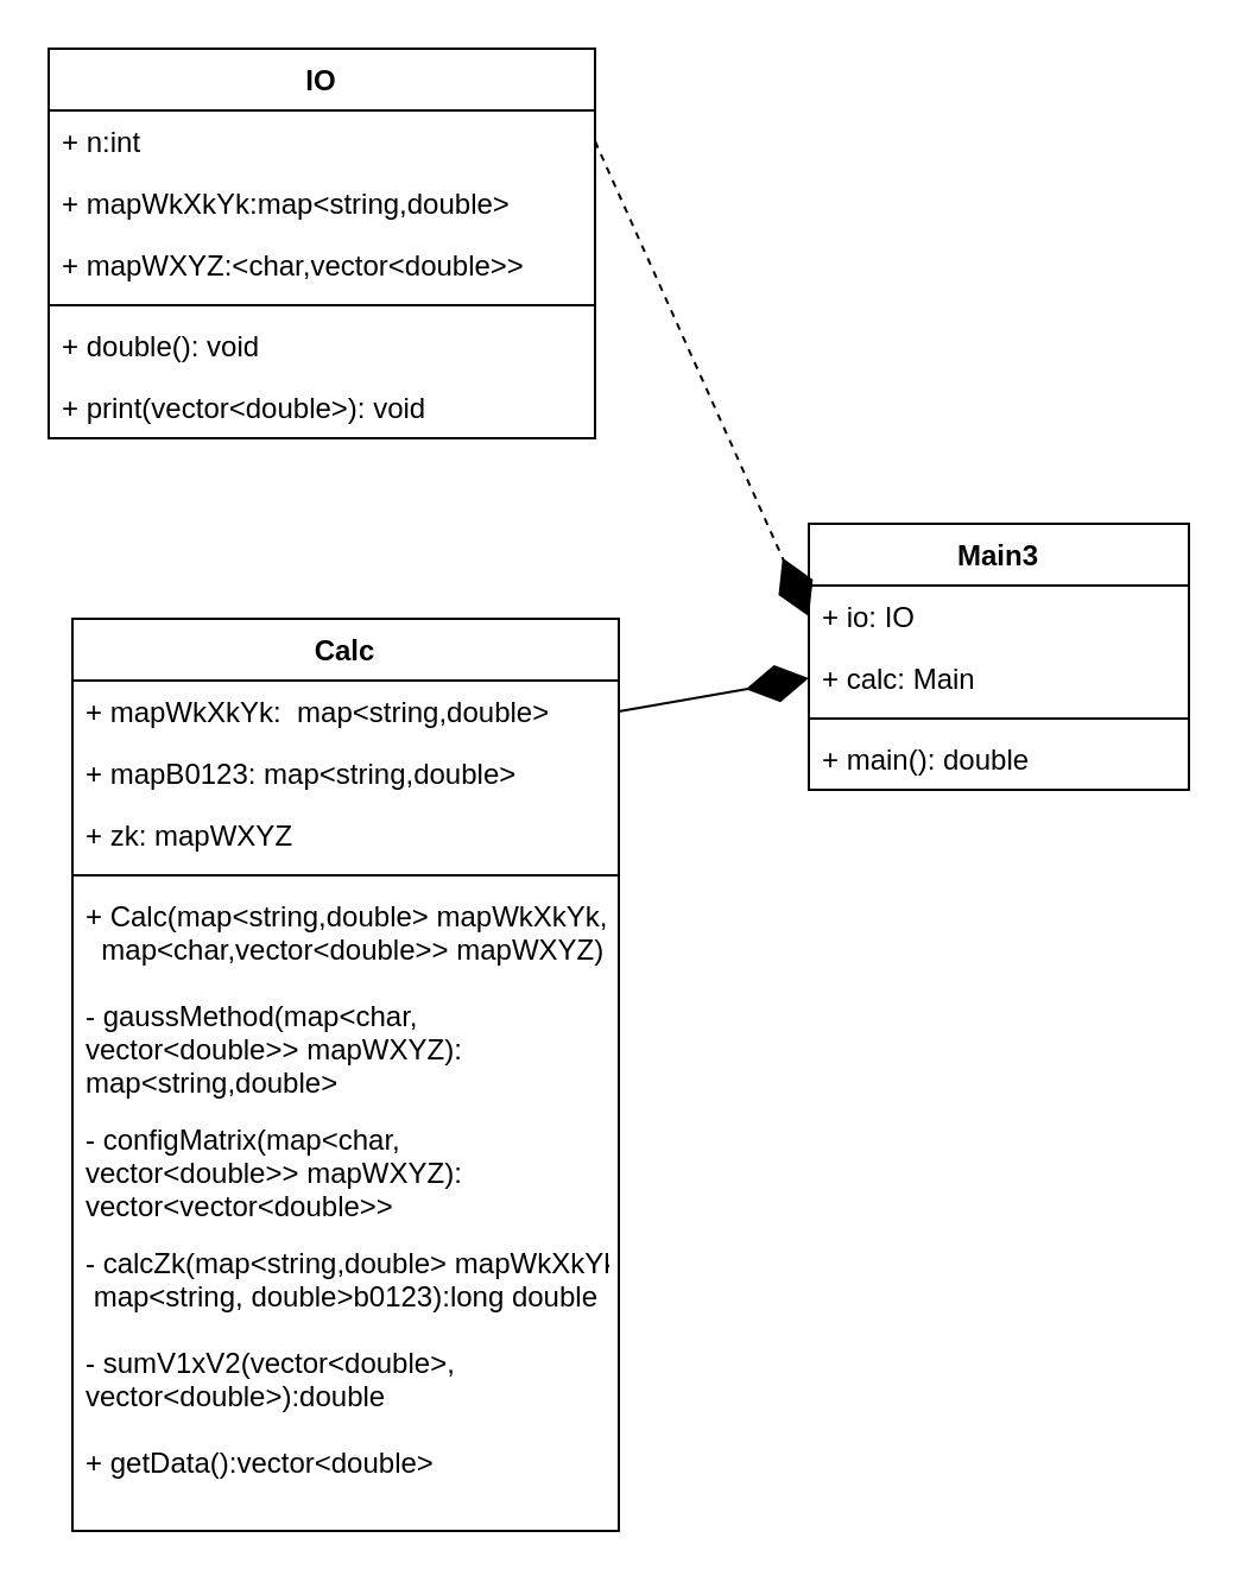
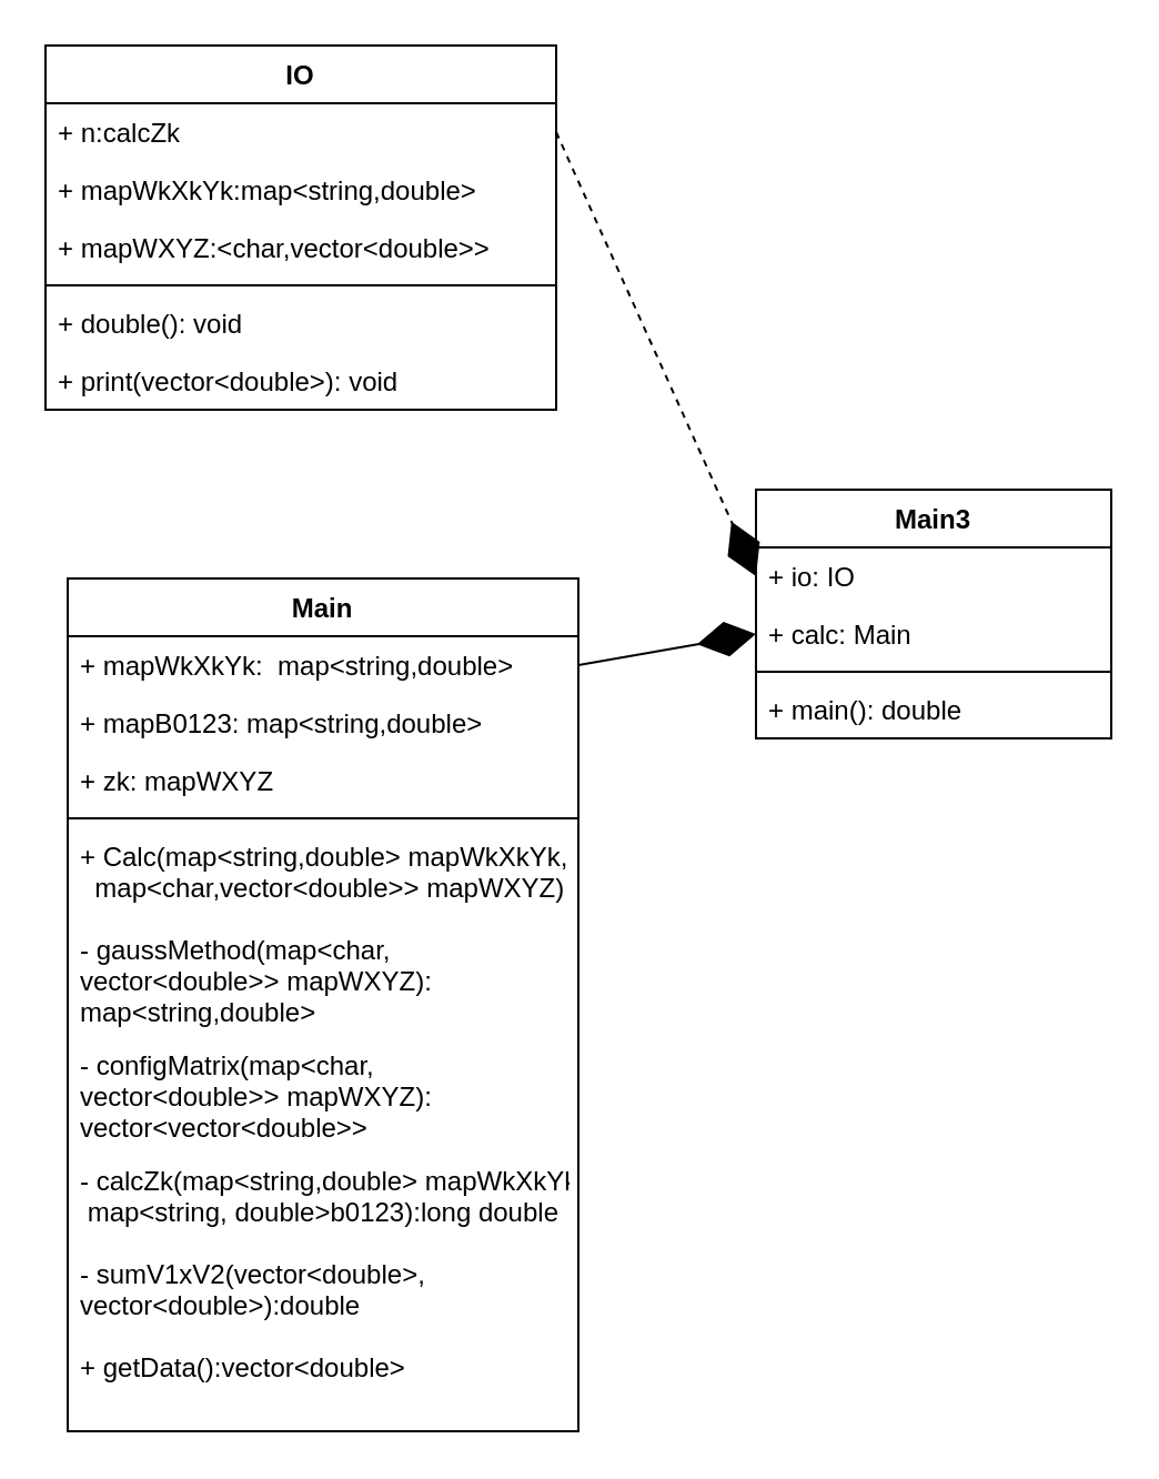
  <mxCell id="0" />
  <mxCell id="1" parent="0" />
  <mxCell id="2" value="Main3" style="swimlane;fontStyle=1;align=center;verticalAlign=top;childLayout=stackLayout;horizontal=1;startSize=26;horizontalStack=0;resizeParent=1;resizeParentMax=0;resizeLast=0;collapsible=1;marginBottom=0;" parent="1" vertex="1"><mxGeometry x="340" y="220" width="160" height="112" as="geometry" /></mxCell>
  <mxCell id="3" value="+ io: IO" style="text;strokeColor=none;fillColor=none;align=left;verticalAlign=top;spacingLeft=4;spacingRight=4;overflow=hidden;rotatable=0;points=[[0,0.5],[1,0.5]];portConstraint=eastwest;" parent="2" vertex="1"><mxGeometry y="26" width="160" height="26" as="geometry" /></mxCell>
  <mxCell id="4" value="+ calc: Main" style="text;strokeColor=none;fillColor=none;align=left;verticalAlign=top;spacingLeft=4;spacingRight=4;overflow=hidden;rotatable=0;points=[[0,0.5],[1,0.5]];portConstraint=eastwest;" parent="2" vertex="1"><mxGeometry y="52" width="160" height="26" as="geometry" /></mxCell>
  <mxCell id="5" value="" style="line;strokeWidth=1;fillColor=none;align=left;verticalAlign=middle;spacingTop=-1;spacingLeft=3;spacingRight=3;rotatable=0;labelPosition=right;points=[];portConstraint=eastwest;" parent="2" vertex="1"><mxGeometry y="78" width="160" height="8" as="geometry" /></mxCell>
  <mxCell id="6" value="+ main(): double" style="text;strokeColor=none;fillColor=none;align=left;verticalAlign=top;spacingLeft=4;spacingRight=4;overflow=hidden;rotatable=0;points=[[0,0.5],[1,0.5]];portConstraint=eastwest;" parent="2" vertex="1"><mxGeometry y="86" width="160" height="26" as="geometry" /></mxCell>
- <mxCell id="7" value="Calc" style="swimlane;fontStyle=1;align=center;verticalAlign=top;childLayout=stackLayout;horizontal=1;startSize=26;horizontalStack=0;resizeParent=1;resizeParentMax=0;resizeLast=0;collapsible=1;marginBottom=0;" parent="1" vertex="1"><mxGeometry x="30" y="260" width="230" height="384" as="geometry" /></mxCell>
+ <mxCell id="7" value="Main" style="swimlane;fontStyle=1;align=center;verticalAlign=top;childLayout=stackLayout;horizontal=1;startSize=26;horizontalStack=0;resizeParent=1;resizeParentMax=0;resizeLast=0;collapsible=1;marginBottom=0;" parent="1" vertex="1"><mxGeometry x="30" y="260" width="230" height="384" as="geometry" /></mxCell>
  <mxCell id="8" value="+ mapWkXkYk:  map&lt;string,double&gt;" style="text;strokeColor=none;fillColor=none;align=left;verticalAlign=top;spacingLeft=4;spacingRight=4;overflow=hidden;rotatable=0;points=[[0,0.5],[1,0.5]];portConstraint=eastwest;" parent="7" vertex="1"><mxGeometry y="26" width="230" height="26" as="geometry" /></mxCell>
  <mxCell id="9" value="+ mapB0123: map&lt;string,double&gt;" style="text;strokeColor=none;fillColor=none;align=left;verticalAlign=top;spacingLeft=4;spacingRight=4;overflow=hidden;rotatable=0;points=[[0,0.5],[1,0.5]];portConstraint=eastwest;" parent="7" vertex="1"><mxGeometry y="52" width="230" height="26" as="geometry" /></mxCell>
  <mxCell id="10" value="+ zk: mapWXYZ" style="text;strokeColor=none;fillColor=none;align=left;verticalAlign=top;spacingLeft=4;spacingRight=4;overflow=hidden;rotatable=0;points=[[0,0.5],[1,0.5]];portConstraint=eastwest;" parent="7" vertex="1"><mxGeometry y="78" width="230" height="26" as="geometry" /></mxCell>
  <mxCell id="11" value="" style="line;strokeWidth=1;fillColor=none;align=left;verticalAlign=middle;spacingTop=-1;spacingLeft=3;spacingRight=3;rotatable=0;labelPosition=right;points=[];portConstraint=eastwest;" parent="7" vertex="1"><mxGeometry y="104" width="230" height="8" as="geometry" /></mxCell>
  <mxCell id="12" value="+ Calc(map&lt;string,double&gt; mapWkXkYk,&#10;  map&lt;char,vector&lt;double&gt;&gt; mapWXYZ)" style="text;strokeColor=none;fillColor=none;align=left;verticalAlign=top;spacingLeft=4;spacingRight=4;overflow=hidden;rotatable=0;points=[[0,0.5],[1,0.5]];portConstraint=eastwest;" parent="7" vertex="1"><mxGeometry y="112" width="230" height="42" as="geometry" /></mxCell>
  <mxCell id="13" value="- gaussMethod(map&lt;char,&#10;vector&lt;double&gt;&gt; mapWXYZ):&#10;map&lt;string,double&gt;" style="text;strokeColor=none;fillColor=none;align=left;verticalAlign=top;spacingLeft=4;spacingRight=4;overflow=hidden;rotatable=0;points=[[0,0.5],[1,0.5]];portConstraint=eastwest;" parent="7" vertex="1"><mxGeometry y="154" width="230" height="52" as="geometry" /></mxCell>
  <mxCell id="14" value="- configMatrix(map&lt;char,&#10;vector&lt;double&gt;&gt; mapWXYZ):&#10;vector&lt;vector&lt;double&gt;&gt;" style="text;strokeColor=none;fillColor=none;align=left;verticalAlign=top;spacingLeft=4;spacingRight=4;overflow=hidden;rotatable=0;points=[[0,0.5],[1,0.5]];portConstraint=eastwest;" vertex="1" parent="7"><mxGeometry y="206" width="230" height="52" as="geometry" /></mxCell>
  <mxCell id="15" value="- calcZk(map&lt;string,double&gt; mapWkXkYk,&#10; map&lt;string, double&gt;b0123):long double" style="text;strokeColor=none;fillColor=none;align=left;verticalAlign=top;spacingLeft=4;spacingRight=4;overflow=hidden;rotatable=0;points=[[0,0.5],[1,0.5]];portConstraint=eastwest;" parent="7" vertex="1"><mxGeometry y="258" width="230" height="42" as="geometry" /></mxCell>
  <mxCell id="16" value="- sumV1xV2(vector&lt;double&gt;,&#10;vector&lt;double&gt;):double" style="text;strokeColor=none;fillColor=none;align=left;verticalAlign=top;spacingLeft=4;spacingRight=4;overflow=hidden;rotatable=0;points=[[0,0.5],[1,0.5]];portConstraint=eastwest;" parent="7" vertex="1"><mxGeometry y="300" width="230" height="42" as="geometry" /></mxCell>
  <mxCell id="17" value="+ getData():vector&lt;double&gt;" style="text;strokeColor=none;fillColor=none;align=left;verticalAlign=top;spacingLeft=4;spacingRight=4;overflow=hidden;rotatable=0;points=[[0,0.5],[1,0.5]];portConstraint=eastwest;" parent="7" vertex="1"><mxGeometry y="342" width="230" height="42" as="geometry" /></mxCell>
  <mxCell id="18" value="" style="endArrow=diamondThin;endFill=1;endSize=24;html=1;exitX=1;exitY=0.5;exitDx=0;exitDy=0;entryX=0;entryY=0.5;entryDx=0;entryDy=0;" parent="1" source="8" target="4" edge="1"><mxGeometry width="160" relative="1" as="geometry"><mxPoint x="-50" y="431" as="sourcePoint" /><mxPoint x="40" y="387" as="targetPoint" /></mxGeometry></mxCell>
  <mxCell id="19" value="IO" style="swimlane;fontStyle=1;align=center;verticalAlign=top;childLayout=stackLayout;horizontal=1;startSize=26;horizontalStack=0;resizeParent=1;resizeParentMax=0;resizeLast=0;collapsible=1;marginBottom=0;" parent="1" vertex="1"><mxGeometry x="20" y="20" width="230" height="164" as="geometry" /></mxCell>
- <mxCell id="20" value="+ n:int" style="text;strokeColor=none;fillColor=none;align=left;verticalAlign=top;spacingLeft=4;spacingRight=4;overflow=hidden;rotatable=0;points=[[0,0.5],[1,0.5]];portConstraint=eastwest;" parent="19" vertex="1"><mxGeometry y="26" width="230" height="26" as="geometry" /></mxCell>
+ <mxCell id="20" value="+ n:calcZk" style="text;strokeColor=none;fillColor=none;align=left;verticalAlign=top;spacingLeft=4;spacingRight=4;overflow=hidden;rotatable=0;points=[[0,0.5],[1,0.5]];portConstraint=eastwest;" parent="19" vertex="1"><mxGeometry y="26" width="230" height="26" as="geometry" /></mxCell>
  <mxCell id="21" value="+ mapWkXkYk:map&lt;string,double&gt;" style="text;strokeColor=none;fillColor=none;align=left;verticalAlign=top;spacingLeft=4;spacingRight=4;overflow=hidden;rotatable=0;points=[[0,0.5],[1,0.5]];portConstraint=eastwest;" parent="19" vertex="1"><mxGeometry y="52" width="230" height="26" as="geometry" /></mxCell>
  <mxCell id="22" value="+ mapWXYZ:&lt;char,vector&lt;double&gt;&gt;" style="text;strokeColor=none;fillColor=none;align=left;verticalAlign=top;spacingLeft=4;spacingRight=4;overflow=hidden;rotatable=0;points=[[0,0.5],[1,0.5]];portConstraint=eastwest;" parent="19" vertex="1"><mxGeometry y="78" width="230" height="26" as="geometry" /></mxCell>
  <mxCell id="23" value="" style="line;strokeWidth=1;fillColor=none;align=left;verticalAlign=middle;spacingTop=-1;spacingLeft=3;spacingRight=3;rotatable=0;labelPosition=right;points=[];portConstraint=eastwest;" parent="19" vertex="1"><mxGeometry y="104" width="230" height="8" as="geometry" /></mxCell>
  <mxCell id="24" value="+ double(): void" style="text;strokeColor=none;fillColor=none;align=left;verticalAlign=top;spacingLeft=4;spacingRight=4;overflow=hidden;rotatable=0;points=[[0,0.5],[1,0.5]];portConstraint=eastwest;" parent="19" vertex="1"><mxGeometry y="112" width="230" height="26" as="geometry" /></mxCell>
  <mxCell id="25" value="+ print(vector&lt;double&gt;): void" style="text;strokeColor=none;fillColor=none;align=left;verticalAlign=top;spacingLeft=4;spacingRight=4;overflow=hidden;rotatable=0;points=[[0,0.5],[1,0.5]];portConstraint=eastwest;" parent="19" vertex="1"><mxGeometry y="138" width="230" height="26" as="geometry" /></mxCell>
  <mxCell id="26" value="" style="endArrow=diamondThin;endFill=1;endSize=24;html=1;exitX=1;exitY=0.5;exitDx=0;exitDy=0;entryX=0;entryY=0.5;entryDx=0;entryDy=0;dashed=1;" parent="1" source="20" target="3" edge="1"><mxGeometry width="160" relative="1" as="geometry"><mxPoint x="260" y="387" as="sourcePoint" /><mxPoint x="350" y="295" as="targetPoint" /></mxGeometry></mxCell>
